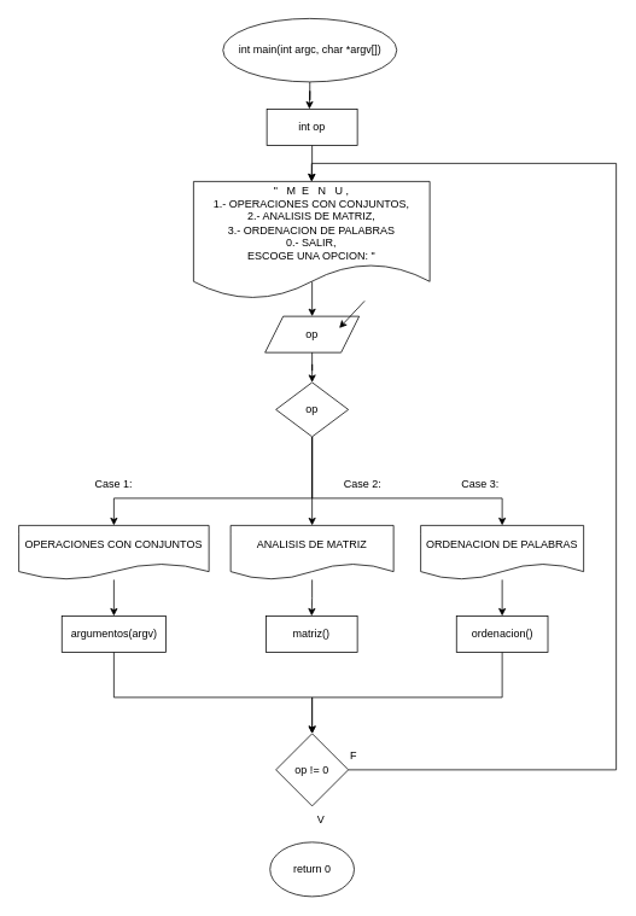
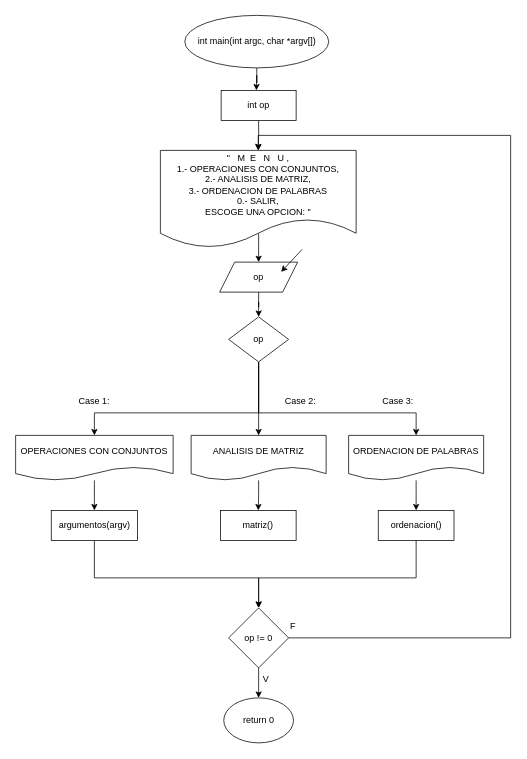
  <mxCell id="0" />
  <mxCell id="1" parent="0" />
  <mxCell id="2" style="edgeStyle=orthogonalEdgeStyle;rounded=0;orthogonalLoop=1;jettySize=auto;html=1;entryX=0.5;entryY=0;entryDx=0;entryDy=0;" edge="1" parent="1" source="3"><mxGeometry relative="1" as="geometry"><mxPoint x="341" y="120" as="targetPoint" /></mxGeometry></mxCell>
  <mxCell id="3" value="int main(int argc, char *argv[])" style="ellipse;whiteSpace=wrap;html=1;" vertex="1" parent="1"><mxGeometry x="245.5" y="20" width="192" height="70" as="geometry" /></mxCell>
  <mxCell id="4" style="edgeStyle=orthogonalEdgeStyle;rounded=0;orthogonalLoop=1;jettySize=auto;html=1;entryX=0.5;entryY=0;entryDx=0;entryDy=0;" edge="1" parent="1" source="5" target="7"><mxGeometry relative="1" as="geometry" /></mxCell>
  <mxCell id="5" value="int op" style="rounded=0;whiteSpace=wrap;html=1;" vertex="1" parent="1"><mxGeometry x="294" y="120" width="100" height="40" as="geometry" /></mxCell>
  <mxCell id="6" style="edgeStyle=orthogonalEdgeStyle;rounded=0;orthogonalLoop=1;jettySize=auto;html=1;entryX=0.5;entryY=0;entryDx=0;entryDy=0;exitX=0.502;exitY=0.851;exitDx=0;exitDy=0;exitPerimeter=0;" edge="1" parent="1" source="7" target="9"><mxGeometry relative="1" as="geometry" /></mxCell>
  <mxCell id="7" value="&quot;&amp;nbsp; &amp;nbsp;M&amp;nbsp; E&amp;nbsp; &amp;nbsp;N&amp;nbsp; &amp;nbsp;U ,&lt;br&gt;1.- OPERACIONES CON CONJUNTOS,&lt;br&gt;2.- ANALISIS DE MATRIZ,&lt;br&gt;3.- ORDENACION DE PALABRAS&lt;br&gt;0.- SALIR,&lt;br&gt;ESCOGE UNA OPCION: &quot;" style="shape=document;whiteSpace=wrap;html=1;boundedLbl=1;" vertex="1" parent="1"><mxGeometry x="213" y="200" width="261" height="130" as="geometry" /></mxCell>
  <mxCell id="8" value="" style="group" vertex="1" connectable="0" parent="1"><mxGeometry x="292" y="332" width="110" height="57" as="geometry" /></mxCell>
  <mxCell id="9" value="op" style="shape=parallelogram;perimeter=parallelogramPerimeter;whiteSpace=wrap;html=1;fixedSize=1;" vertex="1" parent="8"><mxGeometry y="17" width="104" height="40" as="geometry" /></mxCell>
  <mxCell id="10" value="" style="endArrow=classic;html=1;rounded=0;" edge="1" parent="8"><mxGeometry width="50" height="50" relative="1" as="geometry"><mxPoint x="110" as="sourcePoint" /><mxPoint x="82" y="30" as="targetPoint" /></mxGeometry></mxCell>
  <mxCell id="11" style="edgeStyle=orthogonalEdgeStyle;rounded=0;orthogonalLoop=1;jettySize=auto;html=1;entryX=0.5;entryY=0;entryDx=0;entryDy=0;" edge="1" parent="1" source="14" target="18"><mxGeometry relative="1" as="geometry" /></mxCell>
  <mxCell id="12" style="edgeStyle=orthogonalEdgeStyle;rounded=0;orthogonalLoop=1;jettySize=auto;html=1;entryX=0.5;entryY=0;entryDx=0;entryDy=0;" edge="1" parent="1" source="14" target="16"><mxGeometry relative="1" as="geometry"><Array as="points"><mxPoint x="344" y="550" /><mxPoint x="125" y="550" /></Array></mxGeometry></mxCell>
  <mxCell id="13" style="edgeStyle=orthogonalEdgeStyle;rounded=0;orthogonalLoop=1;jettySize=auto;html=1;entryX=0.5;entryY=0;entryDx=0;entryDy=0;" edge="1" parent="1" source="14" target="33"><mxGeometry relative="1" as="geometry"><Array as="points"><mxPoint x="344" y="550" /><mxPoint x="554" y="550" /></Array></mxGeometry></mxCell>
  <mxCell id="14" value="op" style="rhombus;whiteSpace=wrap;html=1;" vertex="1" parent="1"><mxGeometry x="304" y="422" width="80" height="60" as="geometry" /></mxCell>
  <mxCell id="15" style="edgeStyle=orthogonalEdgeStyle;rounded=0;orthogonalLoop=1;jettySize=auto;html=1;entryX=0.5;entryY=0;entryDx=0;entryDy=0;" edge="1" parent="1" source="16" target="27"><mxGeometry relative="1" as="geometry" /></mxCell>
  <mxCell id="16" value="OPERACIONES CON CONJUNTOS" style="shape=document;whiteSpace=wrap;html=1;boundedLbl=1;" vertex="1" parent="1"><mxGeometry x="20" y="580" width="210" height="60" as="geometry" /></mxCell>
  <mxCell id="17" style="edgeStyle=orthogonalEdgeStyle;rounded=0;orthogonalLoop=1;jettySize=auto;html=1;entryX=0.5;entryY=0;entryDx=0;entryDy=0;" edge="1" parent="1" source="18" target="30"><mxGeometry relative="1" as="geometry" /></mxCell>
  <mxCell id="18" value="ANALISIS DE MATRIZ" style="shape=document;whiteSpace=wrap;html=1;boundedLbl=1;" vertex="1" parent="1"><mxGeometry x="254" y="580" width="180" height="60" as="geometry" /></mxCell>
  <mxCell id="19" value="Case 1:" style="text;html=1;strokeColor=none;fillColor=none;align=center;verticalAlign=middle;whiteSpace=wrap;rounded=0;" vertex="1" parent="1"><mxGeometry x="95" y="520" width="60" height="30" as="geometry" /></mxCell>
  <mxCell id="20" value="Case 2:" style="text;html=1;strokeColor=none;fillColor=none;align=center;verticalAlign=middle;whiteSpace=wrap;rounded=0;" vertex="1" parent="1"><mxGeometry x="370" y="520" width="60" height="30" as="geometry" /></mxCell>
  <mxCell id="21" value="" style="edgeStyle=orthogonalEdgeStyle;rounded=0;orthogonalLoop=1;jettySize=auto;html=1;" edge="1" parent="1" source="9" target="14"><mxGeometry relative="1" as="geometry" /></mxCell>
+ <mxCell id="22" style="edgeStyle=orthogonalEdgeStyle;rounded=0;orthogonalLoop=1;jettySize=auto;html=1;entryX=0.5;entryY=0;entryDx=0;entryDy=0;" edge="1" parent="1" source="24" target="25"><mxGeometry relative="1" as="geometry" /></mxCell>
  <mxCell id="23" style="edgeStyle=orthogonalEdgeStyle;rounded=0;orthogonalLoop=1;jettySize=auto;html=1;entryX=0.5;entryY=0;entryDx=0;entryDy=0;" edge="1" parent="1" source="24" target="7"><mxGeometry relative="1" as="geometry"><mxPoint x="344" y="180" as="targetPoint" /><Array as="points"><mxPoint x="680" y="850" /><mxPoint x="680" y="180" /><mxPoint x="344" y="180" /></Array></mxGeometry></mxCell>
  <mxCell id="24" value="op != 0" style="rhombus;whiteSpace=wrap;html=1;" vertex="1" parent="1"><mxGeometry x="304" y="810" width="80" height="80" as="geometry" /></mxCell>
  <mxCell id="25" value="return 0" style="ellipse;whiteSpace=wrap;html=1;" vertex="1" parent="1"><mxGeometry x="297.5" y="930" width="93" height="60" as="geometry" /></mxCell>
  <mxCell id="26" style="edgeStyle=orthogonalEdgeStyle;rounded=0;orthogonalLoop=1;jettySize=auto;html=1;entryX=0.5;entryY=0;entryDx=0;entryDy=0;" edge="1" parent="1" source="27" target="24"><mxGeometry relative="1" as="geometry"><Array as="points"><mxPoint x="125" y="770" /><mxPoint x="344" y="770" /></Array></mxGeometry></mxCell>
  <mxCell id="27" value="argumentos(argv&lt;span style=&quot;background-color: initial;&quot;&gt;)&lt;/span&gt;" style="rounded=0;whiteSpace=wrap;html=1;" vertex="1" parent="1"><mxGeometry x="67.5" y="680" width="115" height="40" as="geometry" /></mxCell>
  <mxCell id="28" value="V" style="text;html=1;strokeColor=none;fillColor=none;align=center;verticalAlign=middle;whiteSpace=wrap;rounded=0;" vertex="1" parent="1"><mxGeometry x="324" y="890" width="60" height="30" as="geometry" /></mxCell>
  <mxCell id="29" value="F" style="text;html=1;strokeColor=none;fillColor=none;align=center;verticalAlign=middle;whiteSpace=wrap;rounded=0;" vertex="1" parent="1"><mxGeometry x="360" y="820" width="60" height="30" as="geometry" /></mxCell>
  <mxCell id="30" value="matriz()" style="rounded=0;whiteSpace=wrap;html=1;" vertex="1" parent="1"><mxGeometry x="293" y="680" width="101" height="40" as="geometry" /></mxCell>
  <mxCell id="31" value="Case 3:" style="text;html=1;strokeColor=none;fillColor=none;align=center;verticalAlign=middle;whiteSpace=wrap;rounded=0;" vertex="1" parent="1"><mxGeometry x="500" y="520" width="60" height="30" as="geometry" /></mxCell>
  <mxCell id="32" style="edgeStyle=orthogonalEdgeStyle;rounded=0;orthogonalLoop=1;jettySize=auto;html=1;entryX=0.5;entryY=0;entryDx=0;entryDy=0;" edge="1" parent="1" source="33" target="35"><mxGeometry relative="1" as="geometry" /></mxCell>
  <mxCell id="33" value="ORDENACION DE PALABRAS" style="shape=document;whiteSpace=wrap;html=1;boundedLbl=1;" vertex="1" parent="1"><mxGeometry x="464" y="580" width="180" height="60" as="geometry" /></mxCell>
  <mxCell id="34" style="edgeStyle=orthogonalEdgeStyle;rounded=0;orthogonalLoop=1;jettySize=auto;html=1;entryX=0.5;entryY=0;entryDx=0;entryDy=0;" edge="1" parent="1" source="35" target="24"><mxGeometry relative="1" as="geometry"><Array as="points"><mxPoint x="554" y="770" /><mxPoint x="344" y="770" /></Array></mxGeometry></mxCell>
  <mxCell id="35" value="ordenacion()" style="rounded=0;whiteSpace=wrap;html=1;" vertex="1" parent="1"><mxGeometry x="503.5" y="680" width="101" height="40" as="geometry" /></mxCell>
